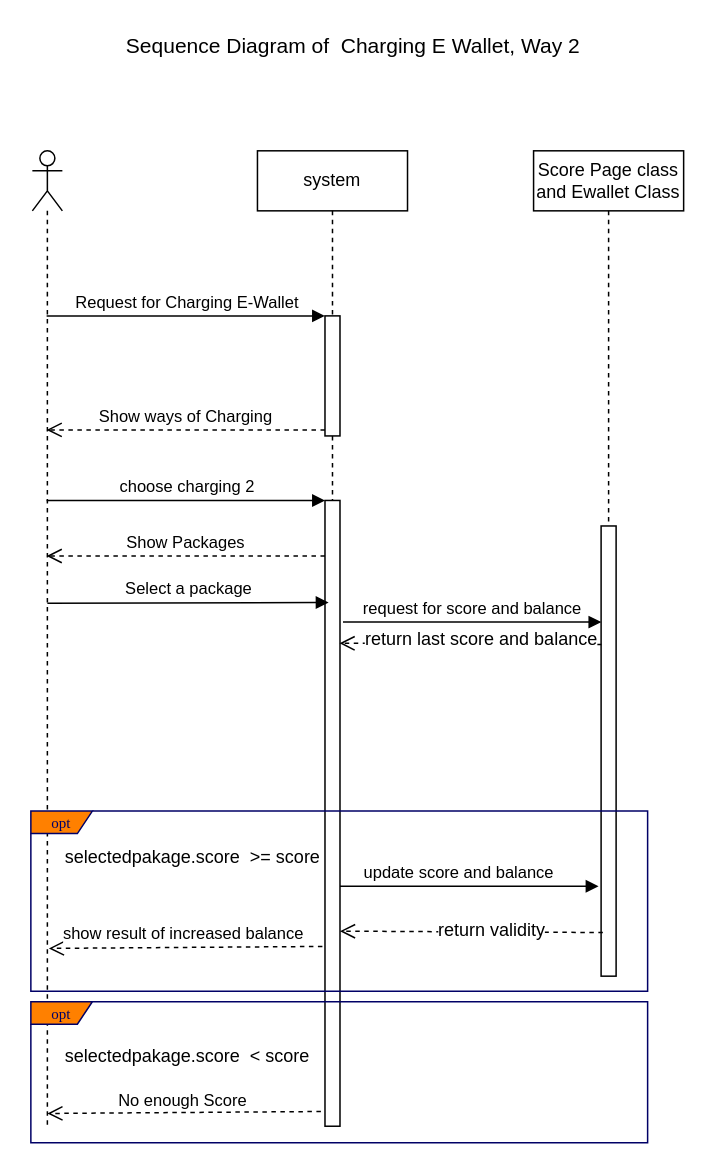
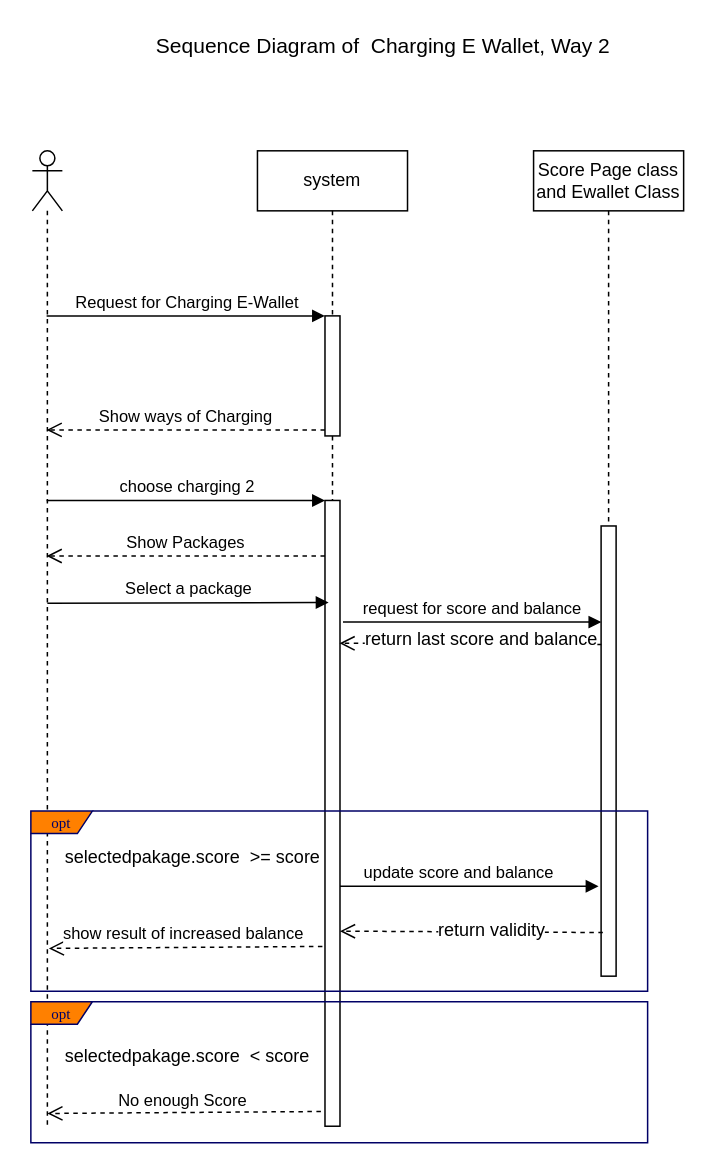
  <mxCell id="0" />
  <mxCell id="1" parent="0" />
  <mxCell id="2" value="" style="shape=umlLifeline;participant=umlActor;perimeter=lifelinePerimeter;whiteSpace=wrap;html=1;container=1;collapsible=0;recursiveResize=0;verticalAlign=top;spacingTop=36;labelBackgroundColor=#ffffff;outlineConnect=0;" parent="1" vertex="1"><mxGeometry x="21" y="100" width="20" height="650" as="geometry" /></mxCell>
  <mxCell id="3" value="system" style="shape=umlLifeline;perimeter=lifelinePerimeter;whiteSpace=wrap;html=1;container=1;collapsible=0;recursiveResize=0;outlineConnect=0;" parent="1" vertex="1"><mxGeometry x="171" y="100" width="100" height="650" as="geometry" /></mxCell>
  <mxCell id="4" value="" style="html=1;points=[];perimeter=orthogonalPerimeter;" parent="3" vertex="1"><mxGeometry x="45" y="110" width="10" height="80" as="geometry" /></mxCell>
  <mxCell id="5" value="" style="html=1;points=[];perimeter=orthogonalPerimeter;" parent="3" vertex="1"><mxGeometry x="45" y="233" width="10" height="417" as="geometry" /></mxCell>
  <mxCell id="6" value="Score Page class and Ewallet Class" style="shape=umlLifeline;perimeter=lifelinePerimeter;whiteSpace=wrap;html=1;container=1;collapsible=0;recursiveResize=0;outlineConnect=0;" parent="1" vertex="1"><mxGeometry x="355" y="100" width="100" height="550" as="geometry" /></mxCell>
  <mxCell id="7" value="" style="html=1;points=[];perimeter=orthogonalPerimeter;" parent="6" vertex="1"><mxGeometry x="45" y="250" width="10" height="300" as="geometry" /></mxCell>
  <mxCell id="8" value="Request for Charging E-Wallet" style="html=1;verticalAlign=bottom;endArrow=block;entryX=0;entryY=0;" parent="1" source="2" target="4" edge="1"><mxGeometry relative="1" as="geometry"><mxPoint x="146" y="210" as="sourcePoint" /></mxGeometry></mxCell>
  <mxCell id="9" value="Show ways of Charging" style="html=1;verticalAlign=bottom;endArrow=open;dashed=1;endSize=8;exitX=0;exitY=0.95;" parent="1" source="4" target="2" edge="1"><mxGeometry relative="1" as="geometry"><mxPoint x="146" y="286" as="targetPoint" /></mxGeometry></mxCell>
  <mxCell id="10" value="choose charging 2" style="html=1;verticalAlign=bottom;endArrow=block;entryX=0;entryY=0;" parent="1" source="2" target="5" edge="1"><mxGeometry relative="1" as="geometry"><mxPoint x="146" y="333" as="sourcePoint" /></mxGeometry></mxCell>
  <mxCell id="11" value="request for score and balance" style="html=1;verticalAlign=bottom;endArrow=block;entryX=0;entryY=0;" parent="1" edge="1"><mxGeometry relative="1" as="geometry"><mxPoint x="228" y="414" as="sourcePoint" /><mxPoint x="400.172" y="414.069" as="targetPoint" /></mxGeometry></mxCell>
  <mxCell id="12" value="show result of increased balance&amp;nbsp;" style="html=1;verticalAlign=bottom;endArrow=open;dashed=1;endSize=8;exitX=-0.3;exitY=0.844;exitDx=0;exitDy=0;exitPerimeter=0;" parent="1" edge="1"><mxGeometry relative="1" as="geometry"><mxPoint x="214.276" y="630.19" as="sourcePoint" /><mxPoint x="32" y="631.5" as="targetPoint" /></mxGeometry></mxCell>
- <mxCell id="13" value="&lt;font style=&quot;font-size: 14px&quot;&gt;Sequence Diagram of &amp;nbsp;Charging E Wallet, Way 2&lt;/font&gt;" style="text;html=1;strokeColor=none;fillColor=none;align=center;verticalAlign=middle;whiteSpace=wrap;rounded=0;" parent="1" vertex="1"><mxGeometry x="60" y="20" width="350" height="20" as="geometry" /></mxCell>
+ <mxCell id="13" value="&lt;font style=&quot;font-size: 14px&quot;&gt;Sequence Diagram of &amp;nbsp;Charging E Wallet, Way 2&lt;/font&gt;" style="text;html=1;strokeColor=none;fillColor=none;align=center;verticalAlign=middle;whiteSpace=wrap;rounded=0;" parent="1" vertex="1"><mxGeometry x="80" y="20" width="350" height="20" as="geometry" /></mxCell>
  <mxCell id="14" value="Show Packages" style="html=1;verticalAlign=bottom;endArrow=open;dashed=1;endSize=8;exitX=0;exitY=0.95;" parent="1" target="2" edge="1"><mxGeometry relative="1" as="geometry"><mxPoint x="44" y="372" as="targetPoint" /><mxPoint x="216" y="370" as="sourcePoint" /></mxGeometry></mxCell>
  <mxCell id="15" value="Select a package" style="html=1;verticalAlign=bottom;endArrow=block;entryX=0.241;entryY=0.163;entryDx=0;entryDy=0;entryPerimeter=0;" parent="1" target="5" edge="1"><mxGeometry width="80" relative="1" as="geometry"><mxPoint x="31" y="401.5" as="sourcePoint" /><mxPoint x="214" y="460" as="targetPoint" /></mxGeometry></mxCell>
  <mxCell id="16" value="" style="html=1;verticalAlign=bottom;endArrow=open;dashed=1;endSize=8;exitX=0;exitY=0.95;entryX=0.946;entryY=0.284;entryDx=0;entryDy=0;entryPerimeter=0;" parent="1" edge="1"><mxGeometry relative="1" as="geometry"><mxPoint x="225.69" y="428.138" as="targetPoint" /><mxPoint x="400.172" y="428.931" as="sourcePoint" /></mxGeometry></mxCell>
  <mxCell id="17" value="return last score and balance" style="text;html=1;resizable=0;points=[];align=center;verticalAlign=middle;labelBackgroundColor=#ffffff;" parent="16" vertex="1" connectable="0"><mxGeometry x="0.115" y="-3" relative="1" as="geometry"><mxPoint x="16" as="offset" /></mxGeometry></mxCell>
  <mxCell id="18" value="update score and balance" style="html=1;verticalAlign=bottom;endArrow=block;entryX=0;entryY=0;" parent="1" edge="1"><mxGeometry x="-0.083" relative="1" as="geometry"><mxPoint x="226" y="590" as="sourcePoint" /><mxPoint x="398.286" y="590.143" as="targetPoint" /><mxPoint as="offset" /></mxGeometry></mxCell>
  <mxCell id="19" value="" style="html=1;verticalAlign=bottom;endArrow=open;dashed=1;endSize=8;exitX=0;exitY=0.95;" parent="1" edge="1"><mxGeometry relative="1" as="geometry"><mxPoint x="226" y="620" as="targetPoint" /><mxPoint x="401.172" y="620.931" as="sourcePoint" /></mxGeometry></mxCell>
  <mxCell id="20" value="return validity" style="text;html=1;resizable=0;points=[];align=center;verticalAlign=middle;labelBackgroundColor=#ffffff;" parent="19" vertex="1" connectable="0"><mxGeometry x="0.115" y="-3" relative="1" as="geometry"><mxPoint x="23.5" y="2.5" as="offset" /></mxGeometry></mxCell>
  <mxCell id="21" value="selectedpakage.score&amp;nbsp; &amp;gt;= score" style="text;html=1;" parent="1" vertex="1"><mxGeometry x="41" y="557" width="110" height="25" as="geometry" /></mxCell>
  <mxCell id="22" value="selectedpakage.score&amp;nbsp; &amp;lt; score" style="text;html=1;" parent="1" vertex="1"><mxGeometry x="41" y="690" width="110" height="25" as="geometry" /></mxCell>
  <mxCell id="23" value="No enough Score" style="html=1;verticalAlign=bottom;endArrow=open;dashed=1;endSize=8;exitX=-0.3;exitY=0.844;exitDx=0;exitDy=0;exitPerimeter=0;" parent="1" edge="1"><mxGeometry x="0.013" y="1" relative="1" as="geometry"><mxPoint x="213.276" y="740.19" as="sourcePoint" /><mxPoint x="31" y="741.5" as="targetPoint" /><mxPoint as="offset" /></mxGeometry></mxCell>
  <mxCell id="24" value="opt" style="shape=umlFrame;whiteSpace=wrap;html=1;strokeColor=#000066;fillColor=#FF8000;fontFamily=Tahoma;fontSize=10;fontColor=#000066;align=center;width=41;height=15;" parent="1" vertex="1"><mxGeometry x="20" y="540" width="411" height="120" as="geometry" /></mxCell>
  <mxCell id="25" value="opt" style="shape=umlFrame;whiteSpace=wrap;html=1;strokeColor=#000066;fillColor=#FF8000;fontFamily=Tahoma;fontSize=10;fontColor=#000066;align=center;width=41;height=15;" parent="1" vertex="1"><mxGeometry x="20" y="667" width="411" height="94" as="geometry" /></mxCell>
